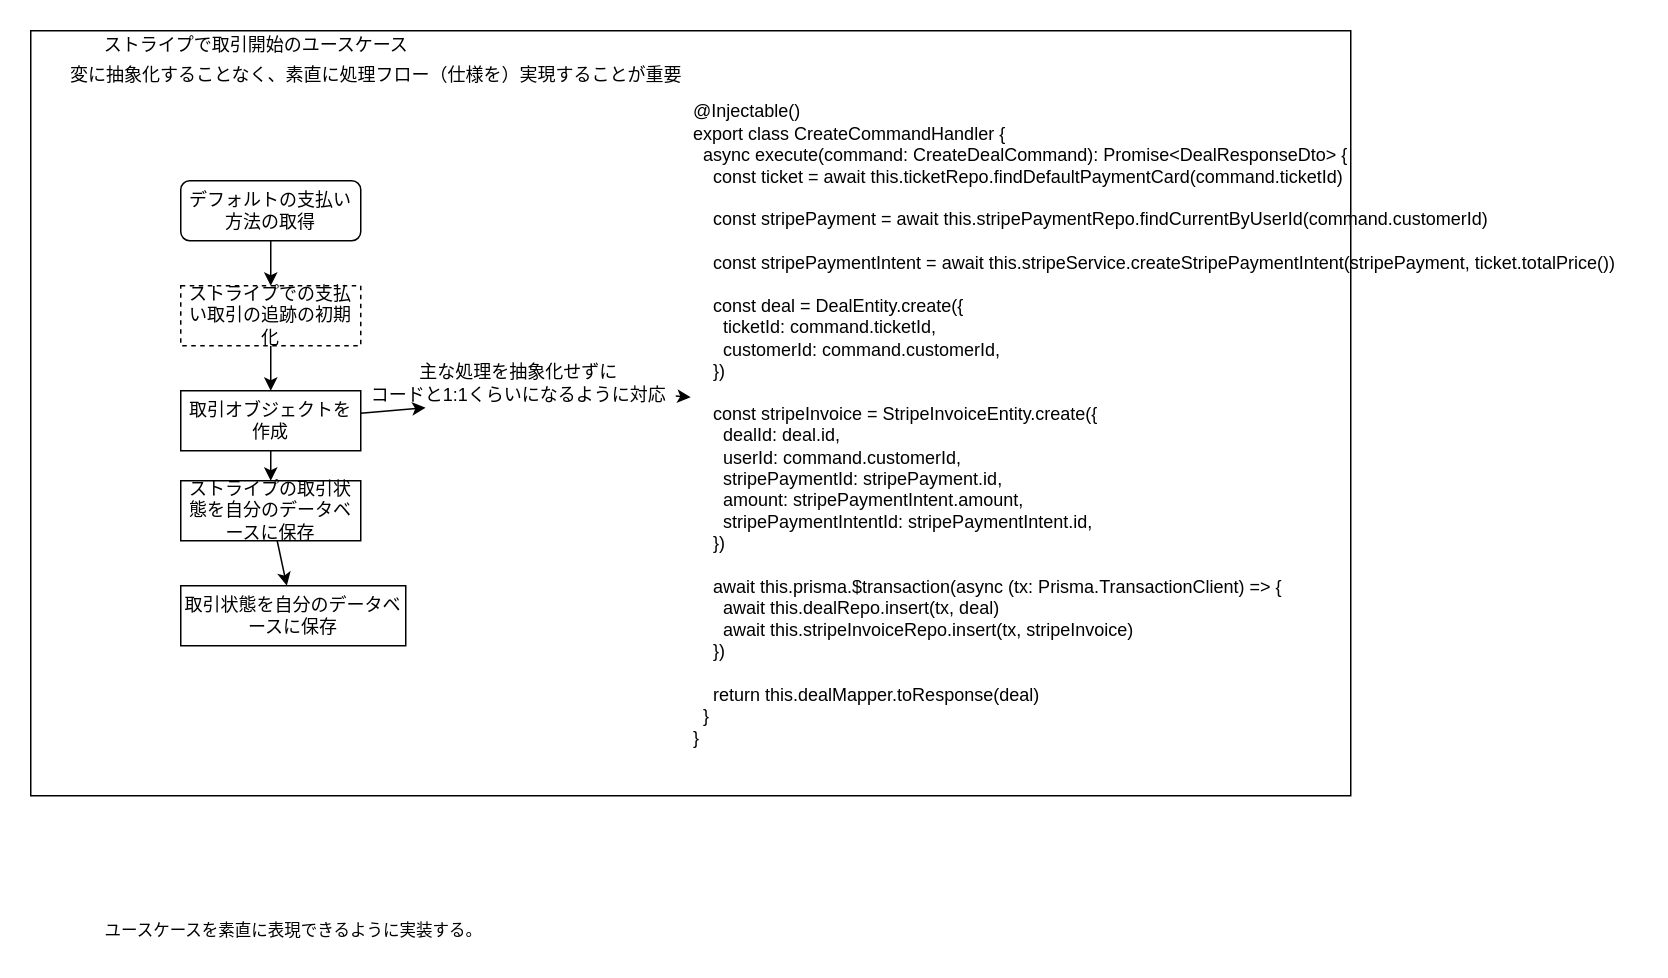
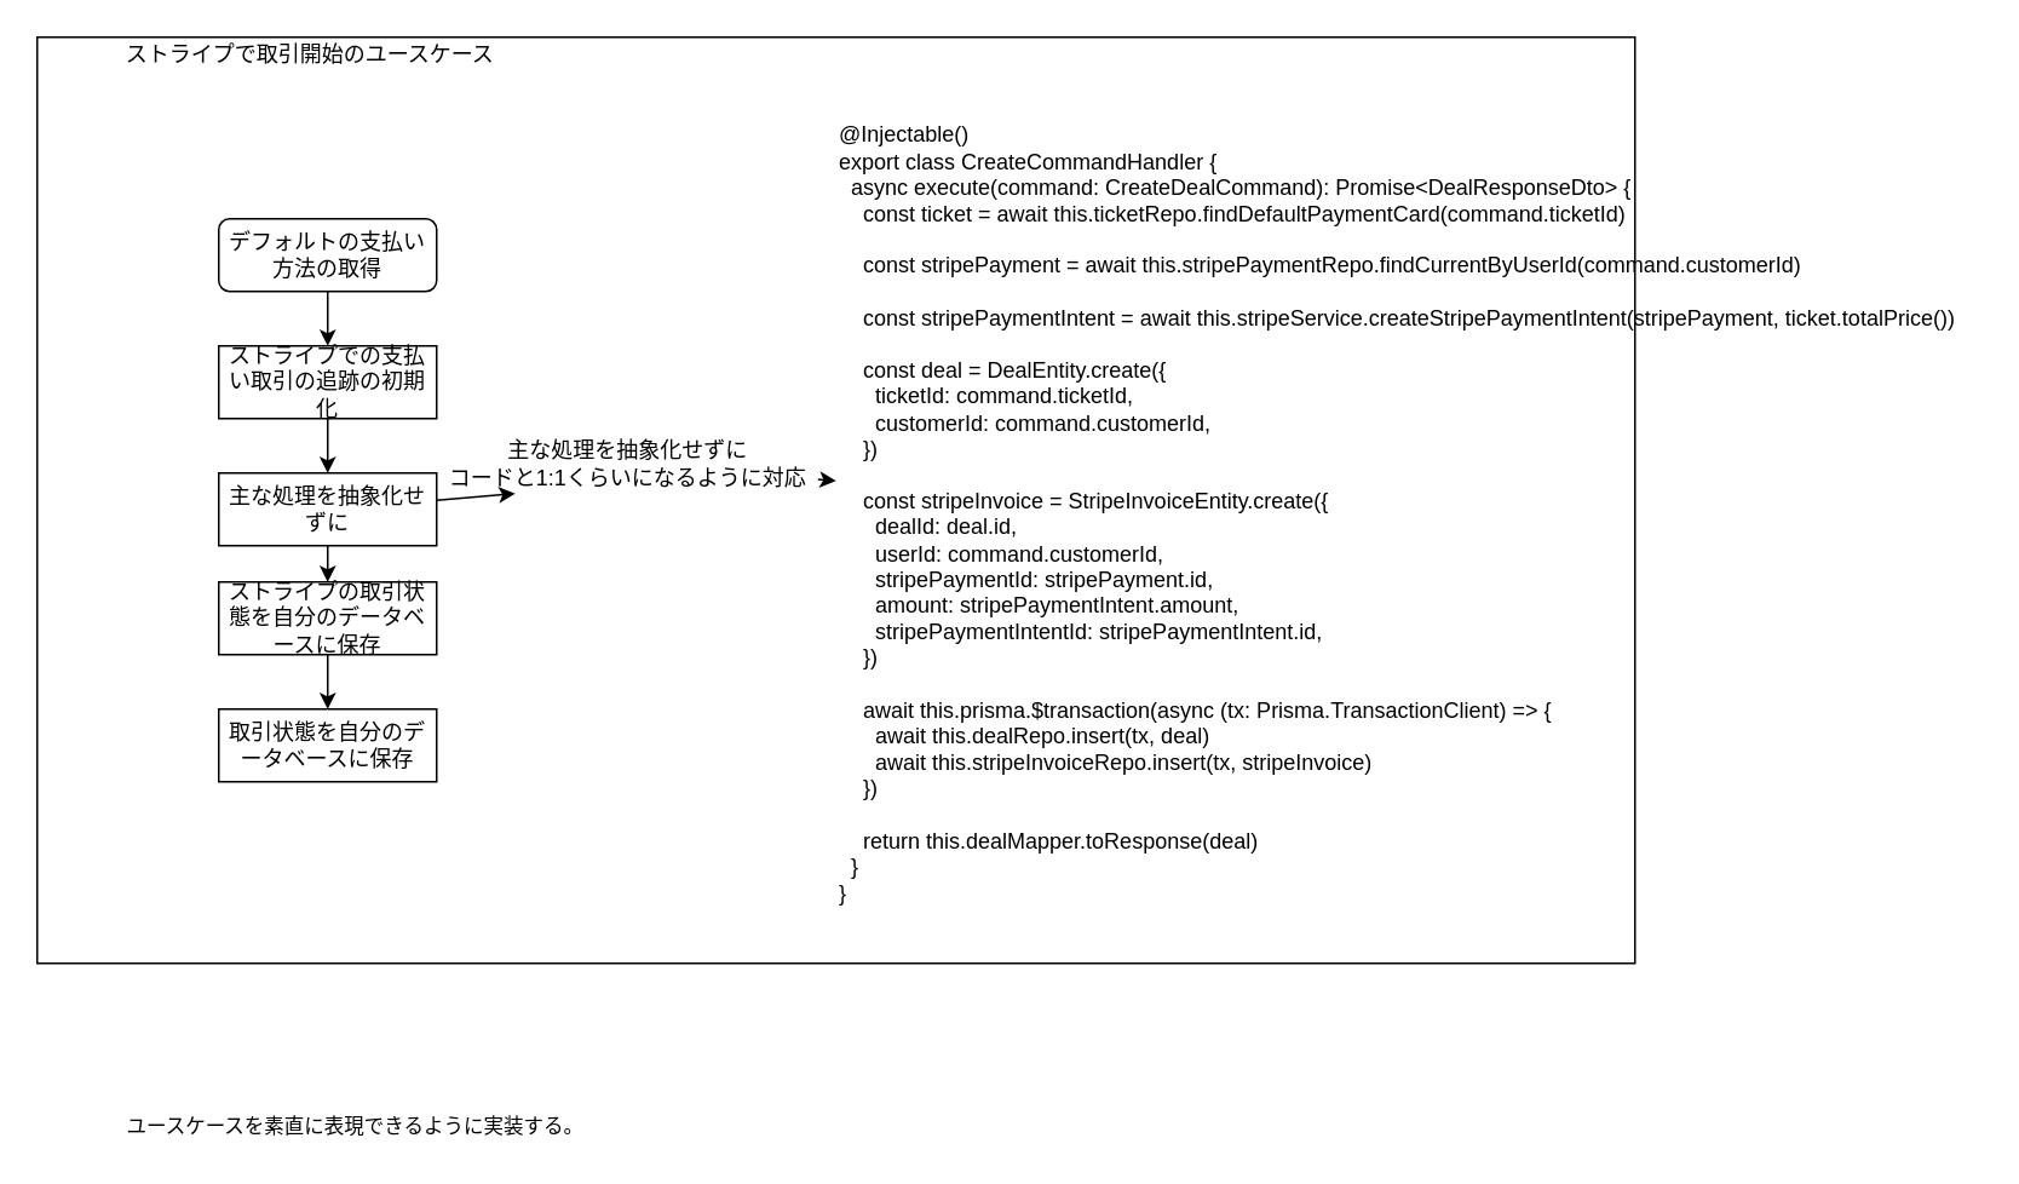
  <mxCell id="0" />
  <mxCell id="1" parent="0" />
  <mxCell id="2" value="" style="whiteSpace=wrap;html=1;" vertex="1" parent="1"><mxGeometry x="20" y="20" width="880" height="510" as="geometry" /></mxCell>
  <mxCell id="3" value="ユースケースを素直に表現できるように実装する。" style="text;html=1;align=center;verticalAlign=middle;resizable=0;points=[];autosize=1;strokeColor=none;fillColor=none;fontSize=11;" parent="1" vertex="1"><mxGeometry y="610" width="270" height="20" as="geometry" x="60" /></mxCell>
  <mxCell id="4" style="edgeStyle=none;html=1;entryX=0.5;entryY=0;entryDx=0;entryDy=0;" parent="1" source="5" target="8" edge="1"><mxGeometry relative="1" as="geometry" /></mxCell>
  <mxCell id="5" value="デフォルトの支払い方法の取得" style="whiteSpace=wrap;html=1;rounded=1;" parent="1" vertex="1"><mxGeometry x="120" y="120" width="120" height="40" as="geometry" /></mxCell>
  <mxCell id="6" value="ストライプで取引開始のユースケース" style="text;html=1;align=center;verticalAlign=middle;resizable=0;points=[];autosize=1;strokeColor=none;fillColor=none;" parent="1" vertex="1"><mxGeometry y="20" width="220" height="20" as="geometry" x="60" /></mxCell>
  <mxCell id="7" style="edgeStyle=none;html=1;" parent="1" source="8" target="13" edge="1"><mxGeometry relative="1" as="geometry" /></mxCell>
- <mxCell id="8" value="ストライプでの支払い取引の追跡の初期化" style="whiteSpace=wrap;html=1;dashed=1;" parent="1" vertex="1"><mxGeometry x="120" y="190" width="120" height="40" as="geometry" /></mxCell>
+ <mxCell id="8" value="ストライプでの支払い取引の追跡の初期化" style="whiteSpace=wrap;html=1;" parent="1" vertex="1"><mxGeometry x="120" y="190" width="120" height="40" as="geometry" /></mxCell>
  <mxCell id="9" style="edgeStyle=none;html=1;" parent="1" source="10" target="14" edge="1"><mxGeometry relative="1" as="geometry" /></mxCell>
  <mxCell id="10" value="ストライプの取引状態を自分のデータベースに保存" style="whiteSpace=wrap;html=1;" parent="1" vertex="1"><mxGeometry x="120" y="320" width="120" height="40" as="geometry" /></mxCell>
  <mxCell id="11" style="edgeStyle=none;html=1;" parent="1" source="13" target="10" edge="1"><mxGeometry relative="1" as="geometry" /></mxCell>
  <mxCell id="12" style="edgeStyle=none;html=1;entryX=0.206;entryY=1.044;entryDx=0;entryDy=0;entryPerimeter=0;" parent="1" source="13" target="18" edge="1"><mxGeometry relative="1" as="geometry" /></mxCell>
- <mxCell id="13" value="取引オブジェクトを作成" style="whiteSpace=wrap;html=1;" parent="1" vertex="1"><mxGeometry x="120" y="260" width="120" height="40" as="geometry" /></mxCell>
- <mxCell id="14" value="取引状態を自分のデータベースに保存" style="whiteSpace=wrap;html=1;" parent="1" vertex="1"><mxGeometry x="120" y="390" width="150" height="40" as="geometry" /></mxCell>
+ <mxCell id="13" value="主な処理を抽象化せずに" style="whiteSpace=wrap;html=1;" parent="1" vertex="1"><mxGeometry x="120" y="260" width="120" height="40" as="geometry" /></mxCell>
+ <mxCell id="14" value="取引状態を自分のデータベースに保存" style="whiteSpace=wrap;html=1;" parent="1" vertex="1"><mxGeometry x="120" y="390" width="120" height="40" as="geometry" /></mxCell>
  <mxCell id="15" value="&lt;div&gt;&lt;span&gt;@Injectable()&lt;/span&gt;&lt;br&gt;&lt;/div&gt;&lt;div&gt;export class CreateCommandHandler {&lt;/div&gt;&lt;div&gt;&amp;nbsp; async execute(command: CreateDealCommand): Promise&amp;lt;DealResponseDto&amp;gt; {&lt;/div&gt;&lt;div&gt;&amp;nbsp; &amp;nbsp; const ticket = await this.ticketRepo.findDefaultPaymentCard(command.ticketId)&lt;/div&gt;&lt;div&gt;&lt;br&gt;&lt;/div&gt;&lt;div&gt;&amp;nbsp; &amp;nbsp; const stripePayment = await this.stripePaymentRepo.findCurrentByUserId(command.customerId)&lt;/div&gt;&lt;div&gt;&lt;br&gt;&lt;/div&gt;&lt;div&gt;&amp;nbsp; &amp;nbsp; const stripePaymentIntent = await this.stripeService.createStripePaymentIntent(stripePayment, ticket.totalPrice())&lt;/div&gt;&lt;div&gt;&lt;br&gt;&lt;/div&gt;&lt;div&gt;&amp;nbsp; &amp;nbsp; const deal = DealEntity.create({&lt;/div&gt;&lt;div&gt;&amp;nbsp; &amp;nbsp; &amp;nbsp; ticketId: command.ticketId,&lt;/div&gt;&lt;div&gt;&amp;nbsp; &amp;nbsp; &amp;nbsp; customerId: command.customerId,&lt;/div&gt;&lt;div&gt;&amp;nbsp; &amp;nbsp; })&lt;/div&gt;&lt;div&gt;&lt;br&gt;&lt;/div&gt;&lt;div&gt;&amp;nbsp; &amp;nbsp; const stripeInvoice = StripeInvoiceEntity.create({&lt;/div&gt;&lt;div&gt;&amp;nbsp; &amp;nbsp; &amp;nbsp; dealId: deal.id,&lt;/div&gt;&lt;div&gt;&amp;nbsp; &amp;nbsp; &amp;nbsp; userId: command.customerId,&lt;/div&gt;&lt;div&gt;&amp;nbsp; &amp;nbsp; &amp;nbsp; stripePaymentId: stripePayment.id,&lt;/div&gt;&lt;div&gt;&amp;nbsp; &amp;nbsp; &amp;nbsp; amount: stripePaymentIntent.amount,&lt;/div&gt;&lt;div&gt;&amp;nbsp; &amp;nbsp; &amp;nbsp; stripePaymentIntentId: stripePaymentIntent.id,&lt;/div&gt;&lt;div&gt;&amp;nbsp; &amp;nbsp; })&lt;/div&gt;&lt;div&gt;&lt;br&gt;&lt;/div&gt;&lt;div&gt;&amp;nbsp; &amp;nbsp; await this.prisma.$transaction(async (tx: Prisma.TransactionClient) =&amp;gt; {&lt;/div&gt;&lt;div&gt;&amp;nbsp; &amp;nbsp; &amp;nbsp; await this.dealRepo.insert(tx, deal)&lt;/div&gt;&lt;div&gt;&amp;nbsp; &amp;nbsp; &amp;nbsp; await this.stripeInvoiceRepo.insert(tx, stripeInvoice)&lt;/div&gt;&lt;div&gt;&amp;nbsp; &amp;nbsp; })&lt;/div&gt;&lt;div&gt;&lt;br&gt;&lt;/div&gt;&lt;div&gt;&amp;nbsp; &amp;nbsp; return this.dealMapper.toResponse(deal)&lt;/div&gt;&lt;div&gt;&amp;nbsp; }&lt;/div&gt;&lt;div&gt;}&lt;/div&gt;&lt;div&gt;&lt;br&gt;&lt;/div&gt;" style="text;html=1;align=left;verticalAlign=middle;resizable=0;points=[];autosize=1;strokeColor=none;fillColor=none;" parent="1" vertex="1"><mxGeometry x="460" y="70" width="630" height="440" as="geometry" /></mxCell>
- <mxCell id="16" value="変に抽象化することなく、素直に処理フロー（仕様を）実現することが重要" style="text;html=1;align=center;verticalAlign=middle;resizable=0;points=[];autosize=1;strokeColor=none;fillColor=none;" parent="1" vertex="1"><mxGeometry x="40" y="40" width="420" height="20" as="geometry" /></mxCell>
  <mxCell id="17" style="edgeStyle=none;html=1;" parent="1" source="18" target="15" edge="1"><mxGeometry relative="1" as="geometry" /></mxCell>
  <mxCell id="18" value="主な処理を抽象化せずに&lt;br&gt;コードと1:1くらいになるように対応" style="text;html=1;align=center;verticalAlign=middle;resizable=0;points=[];autosize=1;strokeColor=none;fillColor=none;" parent="1" vertex="1"><mxGeometry x="240" y="240" width="210" height="30" as="geometry" /></mxCell>
